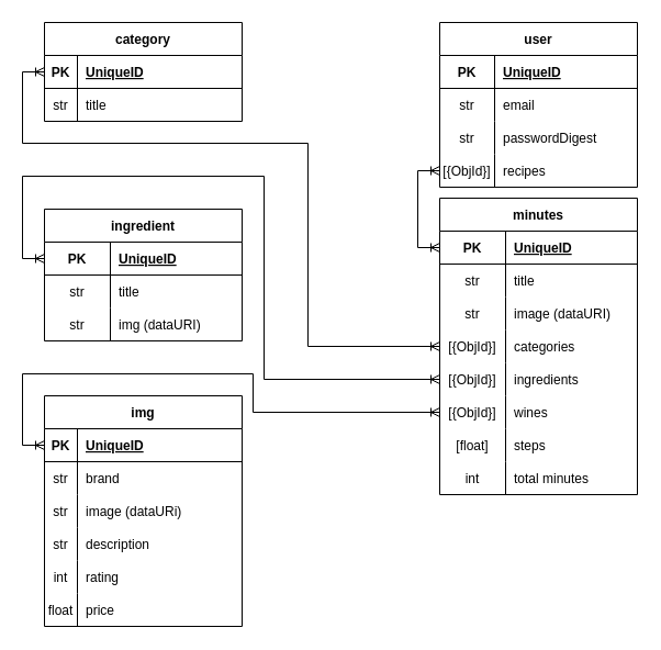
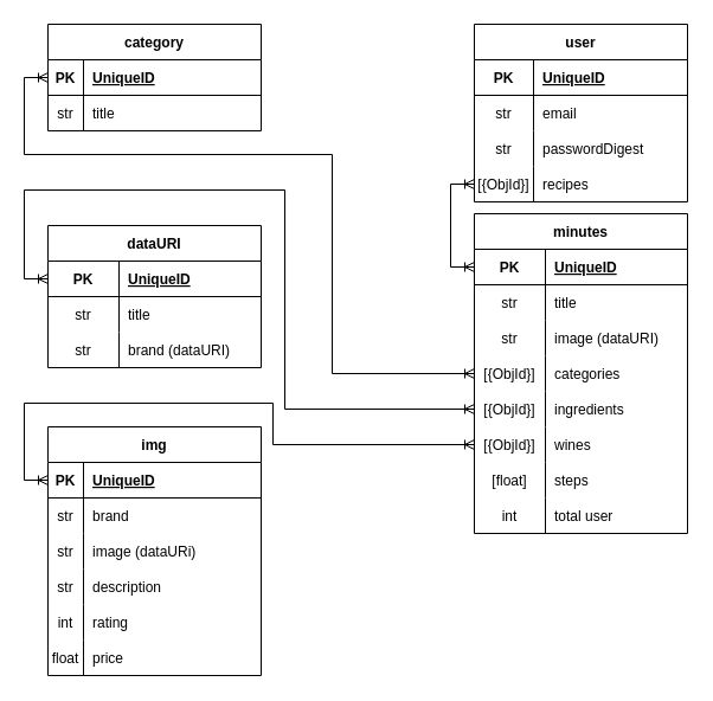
  <mxCell id="0" />
  <mxCell id="1" parent="0" />
  <mxCell id="2" value="" style="edgeStyle=orthogonalEdgeStyle;rounded=0;orthogonalLoop=1;jettySize=auto;html=1;startArrow=ERoneToMany;startFill=0;endArrow=ERoneToMany;endFill=0;exitX=0;exitY=0.5;exitDx=0;exitDy=0;entryX=0;entryY=0.5;entryDx=0;entryDy=0;" edge="1" parent="1" source="4" target="20"><mxGeometry relative="1" as="geometry"><Array as="points"><mxPoint x="20" y="65" /><mxPoint x="20" y="130" /><mxPoint x="280" y="130" /><mxPoint x="280" y="315" /></Array></mxGeometry></mxCell>
  <mxCell id="3" value="category" style="shape=table;startSize=30;container=1;collapsible=1;childLayout=tableLayout;fixedRows=1;rowLines=0;fontStyle=1;align=center;resizeLast=1;" vertex="1" parent="1"><mxGeometry x="40" y="20" width="180" height="90" as="geometry" /></mxCell>
  <mxCell id="4" value="" style="shape=tableRow;horizontal=0;startSize=0;swimlaneHead=0;swimlaneBody=0;fillColor=none;collapsible=0;dropTarget=0;points=[[0,0.5],[1,0.5]];portConstraint=eastwest;top=0;left=0;right=0;bottom=1;" vertex="1" parent="3"><mxGeometry y="30" width="180" height="30" as="geometry" /></mxCell>
  <mxCell id="5" value="PK" style="shape=partialRectangle;connectable=0;fillColor=none;top=0;left=0;bottom=0;right=0;fontStyle=1;overflow=hidden;" vertex="1" parent="4"><mxGeometry width="30" height="30" as="geometry"><mxRectangle width="30" height="30" as="alternateBounds" /></mxGeometry></mxCell>
  <mxCell id="6" value="UniqueID" style="shape=partialRectangle;connectable=0;fillColor=none;top=0;left=0;bottom=0;right=0;align=left;spacingLeft=6;fontStyle=5;overflow=hidden;" vertex="1" parent="4"><mxGeometry x="30" width="150" height="30" as="geometry"><mxRectangle width="150" height="30" as="alternateBounds" /></mxGeometry></mxCell>
  <mxCell id="7" value="" style="shape=tableRow;horizontal=0;startSize=0;swimlaneHead=0;swimlaneBody=0;fillColor=none;collapsible=0;dropTarget=0;points=[[0,0.5],[1,0.5]];portConstraint=eastwest;top=0;left=0;right=0;bottom=0;" vertex="1" parent="3"><mxGeometry y="60" width="180" height="30" as="geometry" /></mxCell>
  <mxCell id="8" value="str" style="shape=partialRectangle;connectable=0;fillColor=none;top=0;left=0;bottom=0;right=0;editable=1;overflow=hidden;" vertex="1" parent="7"><mxGeometry width="30" height="30" as="geometry"><mxRectangle width="30" height="30" as="alternateBounds" /></mxGeometry></mxCell>
  <mxCell id="9" value="title" style="shape=partialRectangle;connectable=0;fillColor=none;top=0;left=0;bottom=0;right=0;align=left;spacingLeft=6;overflow=hidden;" vertex="1" parent="7"><mxGeometry x="30" width="150" height="30" as="geometry"><mxRectangle width="150" height="30" as="alternateBounds" /></mxGeometry></mxCell>
  <mxCell id="10" value="minutes" style="shape=table;startSize=30;container=1;collapsible=1;childLayout=tableLayout;fixedRows=1;rowLines=0;fontStyle=1;align=center;resizeLast=1;" vertex="1" parent="1"><mxGeometry x="400" y="180" width="180" height="270" as="geometry" /></mxCell>
  <mxCell id="11" value="" style="shape=tableRow;horizontal=0;startSize=0;swimlaneHead=0;swimlaneBody=0;fillColor=none;collapsible=0;dropTarget=0;points=[[0,0.5],[1,0.5]];portConstraint=eastwest;top=0;left=0;right=0;bottom=1;" vertex="1" parent="10"><mxGeometry y="30" width="180" height="30" as="geometry" /></mxCell>
  <mxCell id="12" value="PK" style="shape=partialRectangle;connectable=0;fillColor=none;top=0;left=0;bottom=0;right=0;fontStyle=1;overflow=hidden;" vertex="1" parent="11"><mxGeometry width="60" height="30" as="geometry"><mxRectangle width="60" height="30" as="alternateBounds" /></mxGeometry></mxCell>
  <mxCell id="13" value="UniqueID" style="shape=partialRectangle;connectable=0;fillColor=none;top=0;left=0;bottom=0;right=0;align=left;spacingLeft=6;fontStyle=5;overflow=hidden;" vertex="1" parent="11"><mxGeometry x="60" width="120" height="30" as="geometry"><mxRectangle width="120" height="30" as="alternateBounds" /></mxGeometry></mxCell>
  <mxCell id="14" value="" style="shape=tableRow;horizontal=0;startSize=0;swimlaneHead=0;swimlaneBody=0;fillColor=none;collapsible=0;dropTarget=0;points=[[0,0.5],[1,0.5]];portConstraint=eastwest;top=0;left=0;right=0;bottom=0;" vertex="1" parent="10"><mxGeometry y="60" width="180" height="30" as="geometry" /></mxCell>
  <mxCell id="15" value="str" style="shape=partialRectangle;connectable=0;fillColor=none;top=0;left=0;bottom=0;right=0;editable=1;overflow=hidden;" vertex="1" parent="14"><mxGeometry width="60" height="30" as="geometry"><mxRectangle width="60" height="30" as="alternateBounds" /></mxGeometry></mxCell>
  <mxCell id="16" value="title" style="shape=partialRectangle;connectable=0;fillColor=none;top=0;left=0;bottom=0;right=0;align=left;spacingLeft=6;overflow=hidden;" vertex="1" parent="14"><mxGeometry x="60" width="120" height="30" as="geometry"><mxRectangle width="120" height="30" as="alternateBounds" /></mxGeometry></mxCell>
  <mxCell id="17" value="" style="shape=tableRow;horizontal=0;startSize=0;swimlaneHead=0;swimlaneBody=0;fillColor=none;collapsible=0;dropTarget=0;points=[[0,0.5],[1,0.5]];portConstraint=eastwest;top=0;left=0;right=0;bottom=0;" vertex="1" parent="10"><mxGeometry y="90" width="180" height="30" as="geometry" /></mxCell>
  <mxCell id="18" value="str" style="shape=partialRectangle;connectable=0;fillColor=none;top=0;left=0;bottom=0;right=0;fontStyle=0;overflow=hidden;" vertex="1" parent="17"><mxGeometry width="60" height="30" as="geometry"><mxRectangle width="60" height="30" as="alternateBounds" /></mxGeometry></mxCell>
  <mxCell id="19" value="image (dataURI)" style="shape=partialRectangle;connectable=0;fillColor=none;top=0;left=0;bottom=0;right=0;align=left;spacingLeft=6;fontStyle=0;overflow=hidden;" vertex="1" parent="17"><mxGeometry x="60" width="120" height="30" as="geometry"><mxRectangle width="120" height="30" as="alternateBounds" /></mxGeometry></mxCell>
  <mxCell id="20" value="" style="shape=tableRow;horizontal=0;startSize=0;swimlaneHead=0;swimlaneBody=0;fillColor=none;collapsible=0;dropTarget=0;points=[[0,0.5],[1,0.5]];portConstraint=eastwest;top=0;left=0;right=0;bottom=0;" vertex="1" parent="10"><mxGeometry y="120" width="180" height="30" as="geometry" /></mxCell>
  <mxCell id="21" value="[{ObjId}]" style="shape=partialRectangle;connectable=0;fillColor=none;top=0;left=0;bottom=0;right=0;fontStyle=0;overflow=hidden;" vertex="1" parent="20"><mxGeometry width="60" height="30" as="geometry"><mxRectangle width="60" height="30" as="alternateBounds" /></mxGeometry></mxCell>
  <mxCell id="22" value="categories" style="shape=partialRectangle;connectable=0;fillColor=none;top=0;left=0;bottom=0;right=0;align=left;spacingLeft=6;fontStyle=0;overflow=hidden;" vertex="1" parent="20"><mxGeometry x="60" width="120" height="30" as="geometry"><mxRectangle width="120" height="30" as="alternateBounds" /></mxGeometry></mxCell>
  <mxCell id="23" value="" style="shape=tableRow;horizontal=0;startSize=0;swimlaneHead=0;swimlaneBody=0;fillColor=none;collapsible=0;dropTarget=0;points=[[0,0.5],[1,0.5]];portConstraint=eastwest;top=0;left=0;right=0;bottom=0;" vertex="1" parent="10"><mxGeometry y="150" width="180" height="30" as="geometry" /></mxCell>
  <mxCell id="24" value="[{ObjId}]" style="shape=partialRectangle;connectable=0;fillColor=none;top=0;left=0;bottom=0;right=0;fontStyle=0;overflow=hidden;" vertex="1" parent="23"><mxGeometry width="60" height="30" as="geometry"><mxRectangle width="60" height="30" as="alternateBounds" /></mxGeometry></mxCell>
  <mxCell id="25" value="ingredients" style="shape=partialRectangle;connectable=0;fillColor=none;top=0;left=0;bottom=0;right=0;align=left;spacingLeft=6;fontStyle=0;overflow=hidden;" vertex="1" parent="23"><mxGeometry x="60" width="120" height="30" as="geometry"><mxRectangle width="120" height="30" as="alternateBounds" /></mxGeometry></mxCell>
  <mxCell id="26" value="" style="shape=tableRow;horizontal=0;startSize=0;swimlaneHead=0;swimlaneBody=0;fillColor=none;collapsible=0;dropTarget=0;points=[[0,0.5],[1,0.5]];portConstraint=eastwest;top=0;left=0;right=0;bottom=0;" vertex="1" parent="10"><mxGeometry y="180" width="180" height="30" as="geometry" /></mxCell>
  <mxCell id="27" value="[{ObjId}]" style="shape=partialRectangle;connectable=0;fillColor=none;top=0;left=0;bottom=0;right=0;fontStyle=0;overflow=hidden;" vertex="1" parent="26"><mxGeometry width="60" height="30" as="geometry"><mxRectangle width="60" height="30" as="alternateBounds" /></mxGeometry></mxCell>
  <mxCell id="28" value="wines" style="shape=partialRectangle;connectable=0;fillColor=none;top=0;left=0;bottom=0;right=0;align=left;spacingLeft=6;fontStyle=0;overflow=hidden;" vertex="1" parent="26"><mxGeometry x="60" width="120" height="30" as="geometry"><mxRectangle width="120" height="30" as="alternateBounds" /></mxGeometry></mxCell>
  <mxCell id="29" value="" style="shape=tableRow;horizontal=0;startSize=0;swimlaneHead=0;swimlaneBody=0;fillColor=none;collapsible=0;dropTarget=0;points=[[0,0.5],[1,0.5]];portConstraint=eastwest;top=0;left=0;right=0;bottom=0;" vertex="1" parent="10"><mxGeometry y="210" width="180" height="30" as="geometry" /></mxCell>
  <mxCell id="30" value="[float]" style="shape=partialRectangle;connectable=0;fillColor=none;top=0;left=0;bottom=0;right=0;fontStyle=0;overflow=hidden;" vertex="1" parent="29"><mxGeometry width="60" height="30" as="geometry"><mxRectangle width="60" height="30" as="alternateBounds" /></mxGeometry></mxCell>
  <mxCell id="31" value="steps" style="shape=partialRectangle;connectable=0;fillColor=none;top=0;left=0;bottom=0;right=0;align=left;spacingLeft=6;fontStyle=0;overflow=hidden;" vertex="1" parent="29"><mxGeometry x="60" width="120" height="30" as="geometry"><mxRectangle width="120" height="30" as="alternateBounds" /></mxGeometry></mxCell>
  <mxCell id="32" value="" style="shape=tableRow;horizontal=0;startSize=0;swimlaneHead=0;swimlaneBody=0;fillColor=none;collapsible=0;dropTarget=0;points=[[0,0.5],[1,0.5]];portConstraint=eastwest;top=0;left=0;right=0;bottom=0;" vertex="1" parent="10"><mxGeometry y="240" width="180" height="30" as="geometry" /></mxCell>
  <mxCell id="33" value="int" style="shape=partialRectangle;connectable=0;fillColor=none;top=0;left=0;bottom=0;right=0;fontStyle=0;overflow=hidden;" vertex="1" parent="32"><mxGeometry width="60" height="30" as="geometry"><mxRectangle width="60" height="30" as="alternateBounds" /></mxGeometry></mxCell>
- <mxCell id="34" value="total minutes" style="shape=partialRectangle;connectable=0;fillColor=none;top=0;left=0;bottom=0;right=0;align=left;spacingLeft=6;fontStyle=0;overflow=hidden;" vertex="1" parent="32"><mxGeometry x="60" width="120" height="30" as="geometry"><mxRectangle width="120" height="30" as="alternateBounds" /></mxGeometry></mxCell>
- <mxCell id="35" value="ingredient" style="shape=table;startSize=30;container=1;collapsible=1;childLayout=tableLayout;fixedRows=1;rowLines=0;fontStyle=1;align=center;resizeLast=1;" vertex="1" parent="1"><mxGeometry x="40" y="190" width="180" height="120" as="geometry" /></mxCell>
+ <mxCell id="34" value="total user" style="shape=partialRectangle;connectable=0;fillColor=none;top=0;left=0;bottom=0;right=0;align=left;spacingLeft=6;fontStyle=0;overflow=hidden;" vertex="1" parent="32"><mxGeometry x="60" width="120" height="30" as="geometry"><mxRectangle width="120" height="30" as="alternateBounds" /></mxGeometry></mxCell>
+ <mxCell id="35" value="dataURI" style="shape=table;startSize=30;container=1;collapsible=1;childLayout=tableLayout;fixedRows=1;rowLines=0;fontStyle=1;align=center;resizeLast=1;" vertex="1" parent="1"><mxGeometry x="40" y="190" width="180" height="120" as="geometry" /></mxCell>
  <mxCell id="36" value="" style="shape=tableRow;horizontal=0;startSize=0;swimlaneHead=0;swimlaneBody=0;fillColor=none;collapsible=0;dropTarget=0;points=[[0,0.5],[1,0.5]];portConstraint=eastwest;top=0;left=0;right=0;bottom=1;" vertex="1" parent="35"><mxGeometry y="30" width="180" height="30" as="geometry" /></mxCell>
  <mxCell id="37" value="PK" style="shape=partialRectangle;connectable=0;fillColor=none;top=0;left=0;bottom=0;right=0;fontStyle=1;overflow=hidden;" vertex="1" parent="36"><mxGeometry width="60" height="30" as="geometry"><mxRectangle width="60" height="30" as="alternateBounds" /></mxGeometry></mxCell>
  <mxCell id="38" value="UniqueID" style="shape=partialRectangle;connectable=0;fillColor=none;top=0;left=0;bottom=0;right=0;align=left;spacingLeft=6;fontStyle=5;overflow=hidden;" vertex="1" parent="36"><mxGeometry x="60" width="120" height="30" as="geometry"><mxRectangle width="120" height="30" as="alternateBounds" /></mxGeometry></mxCell>
  <mxCell id="39" value="" style="shape=tableRow;horizontal=0;startSize=0;swimlaneHead=0;swimlaneBody=0;fillColor=none;collapsible=0;dropTarget=0;points=[[0,0.5],[1,0.5]];portConstraint=eastwest;top=0;left=0;right=0;bottom=0;" vertex="1" parent="35"><mxGeometry y="60" width="180" height="30" as="geometry" /></mxCell>
  <mxCell id="40" value="str" style="shape=partialRectangle;connectable=0;fillColor=none;top=0;left=0;bottom=0;right=0;editable=1;overflow=hidden;" vertex="1" parent="39"><mxGeometry width="60" height="30" as="geometry"><mxRectangle width="60" height="30" as="alternateBounds" /></mxGeometry></mxCell>
  <mxCell id="41" value="title" style="shape=partialRectangle;connectable=0;fillColor=none;top=0;left=0;bottom=0;right=0;align=left;spacingLeft=6;overflow=hidden;" vertex="1" parent="39"><mxGeometry x="60" width="120" height="30" as="geometry"><mxRectangle width="120" height="30" as="alternateBounds" /></mxGeometry></mxCell>
  <mxCell id="42" value="" style="shape=tableRow;horizontal=0;startSize=0;swimlaneHead=0;swimlaneBody=0;fillColor=none;collapsible=0;dropTarget=0;points=[[0,0.5],[1,0.5]];portConstraint=eastwest;top=0;left=0;right=0;bottom=0;" vertex="1" parent="35"><mxGeometry y="90" width="180" height="30" as="geometry" /></mxCell>
  <mxCell id="43" value="str" style="shape=partialRectangle;connectable=0;fillColor=none;top=0;left=0;bottom=0;right=0;fontStyle=0;overflow=hidden;" vertex="1" parent="42"><mxGeometry width="60" height="30" as="geometry"><mxRectangle width="60" height="30" as="alternateBounds" /></mxGeometry></mxCell>
- <mxCell id="44" value="img (dataURI)" style="shape=partialRectangle;connectable=0;fillColor=none;top=0;left=0;bottom=0;right=0;align=left;spacingLeft=6;fontStyle=0;overflow=hidden;" vertex="1" parent="42"><mxGeometry x="60" width="120" height="30" as="geometry"><mxRectangle width="120" height="30" as="alternateBounds" /></mxGeometry></mxCell>
+ <mxCell id="44" value="brand (dataURI)" style="shape=partialRectangle;connectable=0;fillColor=none;top=0;left=0;bottom=0;right=0;align=left;spacingLeft=6;fontStyle=0;overflow=hidden;" vertex="1" parent="42"><mxGeometry x="60" width="120" height="30" as="geometry"><mxRectangle width="120" height="30" as="alternateBounds" /></mxGeometry></mxCell>
  <mxCell id="45" value="img" style="shape=table;startSize=30;container=1;collapsible=1;childLayout=tableLayout;fixedRows=1;rowLines=0;fontStyle=1;align=center;resizeLast=1;" vertex="1" parent="1"><mxGeometry x="40" y="360" width="180" height="210" as="geometry" /></mxCell>
  <mxCell id="46" value="" style="shape=tableRow;horizontal=0;startSize=0;swimlaneHead=0;swimlaneBody=0;fillColor=none;collapsible=0;dropTarget=0;points=[[0,0.5],[1,0.5]];portConstraint=eastwest;top=0;left=0;right=0;bottom=1;" vertex="1" parent="45"><mxGeometry y="30" width="180" height="30" as="geometry" /></mxCell>
  <mxCell id="47" value="PK" style="shape=partialRectangle;connectable=0;fillColor=none;top=0;left=0;bottom=0;right=0;fontStyle=1;overflow=hidden;" vertex="1" parent="46"><mxGeometry width="30" height="30" as="geometry"><mxRectangle width="30" height="30" as="alternateBounds" /></mxGeometry></mxCell>
  <mxCell id="48" value="UniqueID" style="shape=partialRectangle;connectable=0;fillColor=none;top=0;left=0;bottom=0;right=0;align=left;spacingLeft=6;fontStyle=5;overflow=hidden;" vertex="1" parent="46"><mxGeometry x="30" width="150" height="30" as="geometry"><mxRectangle width="150" height="30" as="alternateBounds" /></mxGeometry></mxCell>
  <mxCell id="49" value="" style="shape=tableRow;horizontal=0;startSize=0;swimlaneHead=0;swimlaneBody=0;fillColor=none;collapsible=0;dropTarget=0;points=[[0,0.5],[1,0.5]];portConstraint=eastwest;top=0;left=0;right=0;bottom=0;" vertex="1" parent="45"><mxGeometry y="60" width="180" height="30" as="geometry" /></mxCell>
  <mxCell id="50" value="str" style="shape=partialRectangle;connectable=0;fillColor=none;top=0;left=0;bottom=0;right=0;editable=1;overflow=hidden;" vertex="1" parent="49"><mxGeometry width="30" height="30" as="geometry"><mxRectangle width="30" height="30" as="alternateBounds" /></mxGeometry></mxCell>
  <mxCell id="51" value="brand" style="shape=partialRectangle;connectable=0;fillColor=none;top=0;left=0;bottom=0;right=0;align=left;spacingLeft=6;overflow=hidden;" vertex="1" parent="49"><mxGeometry x="30" width="150" height="30" as="geometry"><mxRectangle width="150" height="30" as="alternateBounds" /></mxGeometry></mxCell>
  <mxCell id="52" value="" style="shape=tableRow;horizontal=0;startSize=0;swimlaneHead=0;swimlaneBody=0;fillColor=none;collapsible=0;dropTarget=0;points=[[0,0.5],[1,0.5]];portConstraint=eastwest;top=0;left=0;right=0;bottom=0;" vertex="1" parent="45"><mxGeometry y="90" width="180" height="30" as="geometry" /></mxCell>
  <mxCell id="53" value="str" style="shape=partialRectangle;connectable=0;fillColor=none;top=0;left=0;bottom=0;right=0;editable=1;overflow=hidden;" vertex="1" parent="52"><mxGeometry width="30" height="30" as="geometry"><mxRectangle width="30" height="30" as="alternateBounds" /></mxGeometry></mxCell>
  <mxCell id="54" value="image (dataURi)" style="shape=partialRectangle;connectable=0;fillColor=none;top=0;left=0;bottom=0;right=0;align=left;spacingLeft=6;overflow=hidden;" vertex="1" parent="52"><mxGeometry x="30" width="150" height="30" as="geometry"><mxRectangle width="150" height="30" as="alternateBounds" /></mxGeometry></mxCell>
  <mxCell id="55" value="" style="shape=tableRow;horizontal=0;startSize=0;swimlaneHead=0;swimlaneBody=0;fillColor=none;collapsible=0;dropTarget=0;points=[[0,0.5],[1,0.5]];portConstraint=eastwest;top=0;left=0;right=0;bottom=0;" vertex="1" parent="45"><mxGeometry y="120" width="180" height="30" as="geometry" /></mxCell>
  <mxCell id="56" value="str" style="shape=partialRectangle;connectable=0;fillColor=none;top=0;left=0;bottom=0;right=0;editable=1;overflow=hidden;" vertex="1" parent="55"><mxGeometry width="30" height="30" as="geometry"><mxRectangle width="30" height="30" as="alternateBounds" /></mxGeometry></mxCell>
  <mxCell id="57" value="description" style="shape=partialRectangle;connectable=0;fillColor=none;top=0;left=0;bottom=0;right=0;align=left;spacingLeft=6;overflow=hidden;" vertex="1" parent="55"><mxGeometry x="30" width="150" height="30" as="geometry"><mxRectangle width="150" height="30" as="alternateBounds" /></mxGeometry></mxCell>
  <mxCell id="58" value="" style="shape=tableRow;horizontal=0;startSize=0;swimlaneHead=0;swimlaneBody=0;fillColor=none;collapsible=0;dropTarget=0;points=[[0,0.5],[1,0.5]];portConstraint=eastwest;top=0;left=0;right=0;bottom=0;" vertex="1" parent="45"><mxGeometry y="150" width="180" height="30" as="geometry" /></mxCell>
  <mxCell id="59" value="int" style="shape=partialRectangle;connectable=0;fillColor=none;top=0;left=0;bottom=0;right=0;fontStyle=0;overflow=hidden;" vertex="1" parent="58"><mxGeometry width="30" height="30" as="geometry"><mxRectangle width="30" height="30" as="alternateBounds" /></mxGeometry></mxCell>
  <mxCell id="60" value="rating" style="shape=partialRectangle;connectable=0;fillColor=none;top=0;left=0;bottom=0;right=0;align=left;spacingLeft=6;fontStyle=0;overflow=hidden;" vertex="1" parent="58"><mxGeometry x="30" width="150" height="30" as="geometry"><mxRectangle width="150" height="30" as="alternateBounds" /></mxGeometry></mxCell>
  <mxCell id="61" value="" style="shape=tableRow;horizontal=0;startSize=0;swimlaneHead=0;swimlaneBody=0;fillColor=none;collapsible=0;dropTarget=0;points=[[0,0.5],[1,0.5]];portConstraint=eastwest;top=0;left=0;right=0;bottom=0;" vertex="1" parent="45"><mxGeometry y="180" width="180" height="30" as="geometry" /></mxCell>
  <mxCell id="62" value="float" style="shape=partialRectangle;connectable=0;fillColor=none;top=0;left=0;bottom=0;right=0;fontStyle=0;overflow=hidden;" vertex="1" parent="61"><mxGeometry width="30" height="30" as="geometry"><mxRectangle width="30" height="30" as="alternateBounds" /></mxGeometry></mxCell>
  <mxCell id="63" value="price" style="shape=partialRectangle;connectable=0;fillColor=none;top=0;left=0;bottom=0;right=0;align=left;spacingLeft=6;fontStyle=0;overflow=hidden;" vertex="1" parent="61"><mxGeometry x="30" width="150" height="30" as="geometry"><mxRectangle width="150" height="30" as="alternateBounds" /></mxGeometry></mxCell>
  <mxCell id="64" style="edgeStyle=orthogonalEdgeStyle;rounded=0;orthogonalLoop=1;jettySize=auto;html=1;exitX=0;exitY=0.5;exitDx=0;exitDy=0;entryX=0;entryY=0.5;entryDx=0;entryDy=0;startArrow=ERoneToMany;startFill=0;endArrow=ERoneToMany;endFill=0;" edge="1" parent="1" source="36" target="23"><mxGeometry relative="1" as="geometry"><Array as="points"><mxPoint x="20" y="235" /><mxPoint x="20" y="160" /><mxPoint x="240" y="160" /><mxPoint x="240" y="345" /></Array></mxGeometry></mxCell>
  <mxCell id="65" value="user" style="shape=table;startSize=30;container=1;collapsible=1;childLayout=tableLayout;fixedRows=1;rowLines=0;fontStyle=1;align=center;resizeLast=1;" vertex="1" parent="1"><mxGeometry x="400" y="20" width="180" height="150" as="geometry" /></mxCell>
  <mxCell id="66" value="" style="shape=tableRow;horizontal=0;startSize=0;swimlaneHead=0;swimlaneBody=0;fillColor=none;collapsible=0;dropTarget=0;points=[[0,0.5],[1,0.5]];portConstraint=eastwest;top=0;left=0;right=0;bottom=1;" vertex="1" parent="65"><mxGeometry y="30" width="180" height="30" as="geometry" /></mxCell>
  <mxCell id="67" value="PK" style="shape=partialRectangle;connectable=0;fillColor=none;top=0;left=0;bottom=0;right=0;fontStyle=1;overflow=hidden;" vertex="1" parent="66"><mxGeometry width="50" height="30" as="geometry"><mxRectangle width="50" height="30" as="alternateBounds" /></mxGeometry></mxCell>
  <mxCell id="68" value="UniqueID" style="shape=partialRectangle;connectable=0;fillColor=none;top=0;left=0;bottom=0;right=0;align=left;spacingLeft=6;fontStyle=5;overflow=hidden;" vertex="1" parent="66"><mxGeometry x="50" width="130" height="30" as="geometry"><mxRectangle width="130" height="30" as="alternateBounds" /></mxGeometry></mxCell>
  <mxCell id="69" value="" style="shape=tableRow;horizontal=0;startSize=0;swimlaneHead=0;swimlaneBody=0;fillColor=none;collapsible=0;dropTarget=0;points=[[0,0.5],[1,0.5]];portConstraint=eastwest;top=0;left=0;right=0;bottom=0;" vertex="1" parent="65"><mxGeometry y="60" width="180" height="30" as="geometry" /></mxCell>
  <mxCell id="70" value="str" style="shape=partialRectangle;connectable=0;fillColor=none;top=0;left=0;bottom=0;right=0;editable=1;overflow=hidden;" vertex="1" parent="69"><mxGeometry width="50" height="30" as="geometry"><mxRectangle width="50" height="30" as="alternateBounds" /></mxGeometry></mxCell>
  <mxCell id="71" value="email" style="shape=partialRectangle;connectable=0;fillColor=none;top=0;left=0;bottom=0;right=0;align=left;spacingLeft=6;overflow=hidden;" vertex="1" parent="69"><mxGeometry x="50" width="130" height="30" as="geometry"><mxRectangle width="130" height="30" as="alternateBounds" /></mxGeometry></mxCell>
  <mxCell id="72" value="" style="shape=tableRow;horizontal=0;startSize=0;swimlaneHead=0;swimlaneBody=0;fillColor=none;collapsible=0;dropTarget=0;points=[[0,0.5],[1,0.5]];portConstraint=eastwest;top=0;left=0;right=0;bottom=0;" vertex="1" parent="65"><mxGeometry y="90" width="180" height="30" as="geometry" /></mxCell>
  <mxCell id="73" value="str" style="shape=partialRectangle;connectable=0;fillColor=none;top=0;left=0;bottom=0;right=0;editable=1;overflow=hidden;" vertex="1" parent="72"><mxGeometry width="50" height="30" as="geometry"><mxRectangle width="50" height="30" as="alternateBounds" /></mxGeometry></mxCell>
  <mxCell id="74" value="passwordDigest" style="shape=partialRectangle;connectable=0;fillColor=none;top=0;left=0;bottom=0;right=0;align=left;spacingLeft=6;overflow=hidden;" vertex="1" parent="72"><mxGeometry x="50" width="130" height="30" as="geometry"><mxRectangle width="130" height="30" as="alternateBounds" /></mxGeometry></mxCell>
  <mxCell id="75" value="" style="shape=tableRow;horizontal=0;startSize=0;swimlaneHead=0;swimlaneBody=0;fillColor=none;collapsible=0;dropTarget=0;points=[[0,0.5],[1,0.5]];portConstraint=eastwest;top=0;left=0;right=0;bottom=0;" vertex="1" parent="65"><mxGeometry y="120" width="180" height="30" as="geometry" /></mxCell>
  <mxCell id="76" value="[{ObjId}]" style="shape=partialRectangle;connectable=0;fillColor=none;top=0;left=0;bottom=0;right=0;editable=1;overflow=hidden;" vertex="1" parent="75"><mxGeometry width="50" height="30" as="geometry"><mxRectangle width="50" height="30" as="alternateBounds" /></mxGeometry></mxCell>
  <mxCell id="77" value="recipes" style="shape=partialRectangle;connectable=0;fillColor=none;top=0;left=0;bottom=0;right=0;align=left;spacingLeft=6;overflow=hidden;" vertex="1" parent="75"><mxGeometry x="50" width="130" height="30" as="geometry"><mxRectangle width="130" height="30" as="alternateBounds" /></mxGeometry></mxCell>
  <mxCell id="78" style="edgeStyle=orthogonalEdgeStyle;rounded=0;orthogonalLoop=1;jettySize=auto;html=1;exitX=0;exitY=0.5;exitDx=0;exitDy=0;startArrow=ERoneToMany;startFill=0;endArrow=ERoneToMany;endFill=0;" edge="1" parent="1" source="11" target="75"><mxGeometry relative="1" as="geometry"><Array as="points"><mxPoint x="380" y="225" /><mxPoint x="380" y="155" /></Array></mxGeometry></mxCell>
  <mxCell id="79" style="edgeStyle=orthogonalEdgeStyle;rounded=0;orthogonalLoop=1;jettySize=auto;html=1;exitX=0;exitY=0.5;exitDx=0;exitDy=0;entryX=0;entryY=0.5;entryDx=0;entryDy=0;startArrow=ERoneToMany;startFill=0;endArrow=ERoneToMany;endFill=0;" edge="1" parent="1" source="46" target="26"><mxGeometry relative="1" as="geometry"><Array as="points"><mxPoint x="20" y="405" /><mxPoint x="20" y="340" /><mxPoint x="230" y="340" /><mxPoint x="230" y="375" /></Array></mxGeometry></mxCell>
